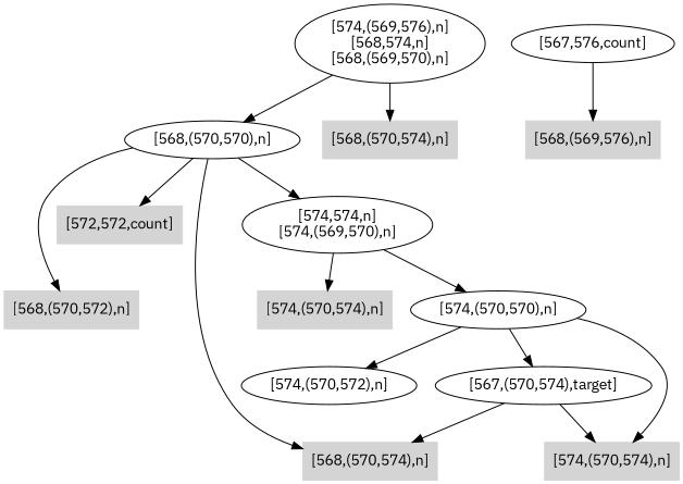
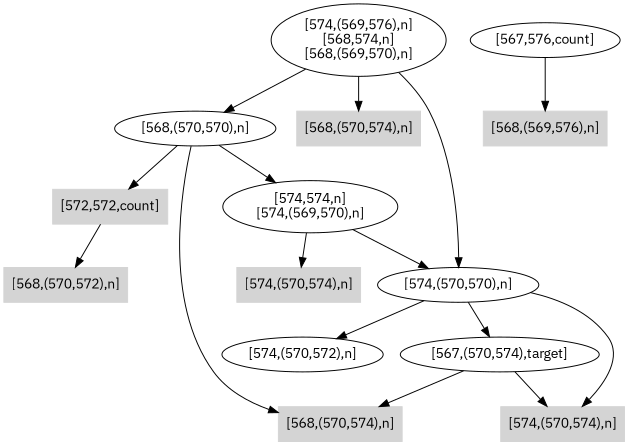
  digraph {
    fontname="IBM Plex Sans"
    node [fontname="IBM Plex Sans"]
    edge [fontname="IBM Plex Sans"]
    n1 [color=".0 .0 .83" label="[568,(570,572),n]" shape=box style=filled]
    n2 [color=".0 .0 .83" label="[572,572,count]" shape=box style=filled]
    n3 [label="[574,(570,572),n]"]
    n4 [color=".0 .0 .83" label="[568,(570,574),n]" shape=box style=filled]
    n5 [color=".0 .0 .83" label="[574,(570,574),n]" shape=box style=filled]
    n6 [label="[567,(570,574),target]"]
    n7 [color=".0 .0 .83" label="[568,(569,576),n]" shape=box style=filled]
    n8 [label="[567,576,count]"]
    n9 [label="[568,(570,570),n]"]
    n10 [label="[574,574,n]\n[574,(569,570),n]"]
    n11 [color=".0 .0 .83" label="[568,(570,574),n]" shape=box style=filled]
    n12 [label="[574,(570,570),n]"]
    n13 [color=".0 .0 .83" label="[574,(570,574),n]" shape=box style=filled]
    n14 [label="[574,(569,576),n]\n[568,574,n]\n[568,(569,570),n]"]
    n6 -> n4
    n6 -> n5
    n8 -> n7
-   n9 -> n1
+   n2 -> n1
    n9 -> n2
    n9 -> n4
    n9 -> n10
    n10 -> n12
    n10 -> n13
    n12 -> n3
    n12 -> n5
    n12 -> n6
    n14 -> n9
    n14 -> n11
+   n14 -> n12
  }
